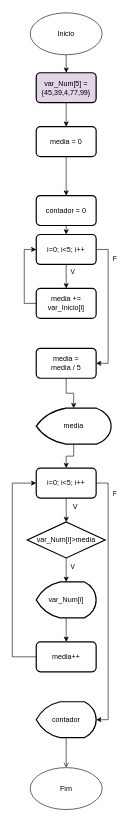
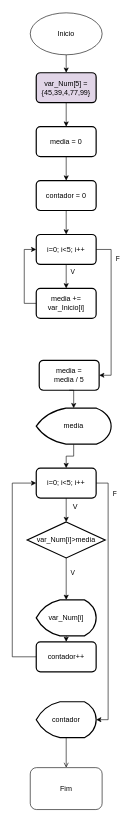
  <mxCell id="0" />
  <mxCell id="1" parent="0" />
  <mxCell id="2" style="edgeStyle=orthogonalEdgeStyle;rounded=0;orthogonalLoop=1;jettySize=auto;html=1;exitX=0.5;exitY=1;exitDx=0;exitDy=0;entryX=0.5;entryY=0;entryDx=0;entryDy=0;" parent="1" source="3" target="6" edge="1"><mxGeometry relative="1" as="geometry" /></mxCell>
  <mxCell id="3" value="Inicio" style="ellipse;whiteSpace=wrap;html=1;" parent="1" vertex="1"><mxGeometry x="50" y="20" width="120" height="70" as="geometry" /></mxCell>
- <mxCell id="4" value="Fim" style="ellipse;whiteSpace=wrap;html=1;" parent="1" vertex="1"><mxGeometry x="50" y="1280" width="120" height="70" as="geometry" /></mxCell>
+ <mxCell id="4" value="Fim" style="whiteSpace=wrap;html=1;rounded=1;" parent="1" vertex="1"><mxGeometry x="50" y="1280" width="120" height="70" as="geometry" /></mxCell>
  <mxCell id="5" style="edgeStyle=orthogonalEdgeStyle;rounded=0;orthogonalLoop=1;jettySize=auto;html=1;exitX=0.5;exitY=1;exitDx=0;exitDy=0;entryX=0.5;entryY=0;entryDx=0;entryDy=0;" parent="1" source="6" target="8" edge="1"><mxGeometry relative="1" as="geometry" /></mxCell>
  <mxCell id="6" value="var_Num[5] = {45,39,4,77,99}" style="rounded=1;whiteSpace=wrap;html=1;absoluteArcSize=1;arcSize=14;strokeWidth=2;fillColor=#e1d5e7;" parent="1" vertex="1"><mxGeometry x="60" y="120" width="100" height="50" as="geometry" /></mxCell>
  <mxCell id="7" style="edgeStyle=orthogonalEdgeStyle;rounded=0;orthogonalLoop=1;jettySize=auto;html=1;exitX=0.5;exitY=1;exitDx=0;exitDy=0;entryX=0.5;entryY=0;entryDx=0;entryDy=0;" parent="1" source="8" target="10" edge="1"><mxGeometry relative="1" as="geometry" /></mxCell>
  <mxCell id="8" value="media = 0" style="rounded=1;whiteSpace=wrap;html=1;absoluteArcSize=1;arcSize=14;strokeWidth=2;" parent="1" vertex="1"><mxGeometry x="60" y="210" width="100" height="50" as="geometry" /></mxCell>
  <mxCell id="9" style="edgeStyle=orthogonalEdgeStyle;rounded=0;orthogonalLoop=1;jettySize=auto;html=1;exitX=0.5;exitY=1;exitDx=0;exitDy=0;entryX=0.5;entryY=0;entryDx=0;entryDy=0;" parent="1" source="10" target="14" edge="1"><mxGeometry relative="1" as="geometry" /></mxCell>
- <mxCell id="10" value="contador = 0" style="rounded=1;whiteSpace=wrap;html=1;absoluteArcSize=1;arcSize=14;strokeWidth=2;" parent="1" vertex="1"><mxGeometry x="60" y="325" width="100" height="50" as="geometry" /></mxCell>
+ <mxCell id="10" value="contador = 0" style="rounded=1;whiteSpace=wrap;html=1;absoluteArcSize=1;arcSize=14;strokeWidth=2;" parent="1" vertex="1"><mxGeometry x="60" y="300" width="100" height="50" as="geometry" /></mxCell>
  <mxCell id="11" style="edgeStyle=orthogonalEdgeStyle;rounded=0;orthogonalLoop=1;jettySize=auto;html=1;exitX=0.5;exitY=1;exitDx=0;exitDy=0;entryX=0.5;entryY=0;entryDx=0;entryDy=0;" parent="1" source="14" target="16" edge="1"><mxGeometry relative="1" as="geometry" /></mxCell>
  <mxCell id="12" value="&lt;span style=&quot;color: rgba(0, 0, 0, 0); font-family: monospace; font-size: 0px; text-align: start; background-color: rgb(251, 251, 251);&quot;&gt;%3CmxGraphModel%3E%3Croot%3E%3CmxCell%20id%3D%220%22%2F%3E%3CmxCell%20id%3D%221%22%20parent%3D%220%22%2F%3E%3CmxCell%20id%3D%222%22%20value%3D%22i%3D0%3B%20i%26amp%3Blt%3B5%3B%20i%2B%2B%22%20style%3D%22rounded%3D1%3BwhiteSpace%3Dwrap%3Bhtml%3D1%3BabsoluteArcSize%3D1%3BarcSize%3D14%3BstrokeWidth%3D2%3B%22%20vertex%3D%221%22%20parent%3D%221%22%3E%3CmxGeometry%20x%3D%22190%22%20y%3D%22400%22%20width%3D%22100%22%20height%3D%2250%22%20as%3D%22geometry%22%2F%3E%3C%2FmxCell%3E%3C%2Froot%3E%3C%2FmxGraphModel%3EV&lt;/span&gt;" style="edgeLabel;html=1;align=center;verticalAlign=middle;resizable=0;points=[];" parent="11" vertex="1" connectable="0"><mxGeometry x="-0.241" y="1" relative="1" as="geometry"><mxPoint as="offset" /></mxGeometry></mxCell>
  <mxCell id="13" value="V" style="edgeLabel;html=1;align=center;verticalAlign=middle;resizable=0;points=[];" parent="11" vertex="1" connectable="0"><mxGeometry x="-0.441" y="1" relative="1" as="geometry"><mxPoint x="9" as="offset" /></mxGeometry></mxCell>
  <mxCell id="14" value="i=0; i&amp;lt;5; i++" style="rounded=1;whiteSpace=wrap;html=1;absoluteArcSize=1;arcSize=14;strokeWidth=2;" parent="1" vertex="1"><mxGeometry x="60" y="390" width="100" height="50" as="geometry" /></mxCell>
  <mxCell id="15" style="edgeStyle=orthogonalEdgeStyle;rounded=0;orthogonalLoop=1;jettySize=auto;html=1;exitX=0;exitY=0.5;exitDx=0;exitDy=0;entryX=0;entryY=0.5;entryDx=0;entryDy=0;" parent="1" source="16" target="14" edge="1"><mxGeometry relative="1" as="geometry" /></mxCell>
  <mxCell id="16" value="media += var_Inicio[i]" style="rounded=1;whiteSpace=wrap;html=1;absoluteArcSize=1;arcSize=14;strokeWidth=2;" parent="1" vertex="1"><mxGeometry x="60" y="480" width="100" height="50" as="geometry" /></mxCell>
  <mxCell id="17" style="edgeStyle=orthogonalEdgeStyle;rounded=0;orthogonalLoop=1;jettySize=auto;html=1;exitX=0.5;exitY=1;exitDx=0;exitDy=0;exitPerimeter=0;entryX=0.5;entryY=0;entryDx=0;entryDy=0;" parent="1" source="18" target="21" edge="1"><mxGeometry relative="1" as="geometry" /></mxCell>
  <mxCell id="18" value="media" style="strokeWidth=2;html=1;shape=mxgraph.flowchart.display;whiteSpace=wrap;" parent="1" vertex="1"><mxGeometry x="60" y="680" width="125" height="60" as="geometry" /></mxCell>
  <mxCell id="19" style="edgeStyle=orthogonalEdgeStyle;rounded=0;orthogonalLoop=1;jettySize=auto;html=1;exitX=1;exitY=0.5;exitDx=0;exitDy=0;entryX=1;entryY=0.5;entryDx=0;entryDy=0;" parent="1" source="14" target="35" edge="1"><mxGeometry relative="1" as="geometry" /></mxCell>
  <mxCell id="20" value="F" style="edgeLabel;html=1;align=center;verticalAlign=middle;resizable=0;points=[];" parent="19" vertex="1" connectable="0"><mxGeometry x="-0.609" y="2" relative="1" as="geometry"><mxPoint x="8" y="-11" as="offset" /></mxGeometry></mxCell>
  <mxCell id="21" value="i=0; i&amp;lt;5; i++" style="rounded=1;whiteSpace=wrap;html=1;absoluteArcSize=1;arcSize=14;strokeWidth=2;" parent="1" vertex="1"><mxGeometry x="60" y="780" width="100" height="50" as="geometry" /></mxCell>
  <mxCell id="22" value="var_Num[i]&amp;gt;media" style="strokeWidth=2;html=1;shape=mxgraph.flowchart.decision;whiteSpace=wrap;" parent="1" vertex="1"><mxGeometry x="45" y="870" width="130" height="60" as="geometry" /></mxCell>
  <mxCell id="23" style="edgeStyle=orthogonalEdgeStyle;rounded=0;orthogonalLoop=1;jettySize=auto;html=1;exitX=0.5;exitY=1;exitDx=0;exitDy=0;entryX=0.5;entryY=0;entryDx=0;entryDy=0;entryPerimeter=0;" parent="1" source="21" target="22" edge="1"><mxGeometry relative="1" as="geometry" /></mxCell>
  <mxCell id="24" style="edgeStyle=orthogonalEdgeStyle;rounded=0;orthogonalLoop=1;jettySize=auto;html=1;exitX=0.5;exitY=1;exitDx=0;exitDy=0;exitPerimeter=0;entryX=0.5;entryY=0;entryDx=0;entryDy=0;" parent="1" source="25" target="29" edge="1"><mxGeometry relative="1" as="geometry" /></mxCell>
- <mxCell id="25" value="var_Num[i]" style="strokeWidth=2;html=1;shape=mxgraph.flowchart.display;whiteSpace=wrap;" parent="1" vertex="1"><mxGeometry x="60" y="970" width="100" height="60" as="geometry" /></mxCell>
+ <mxCell id="25" value="var_Num[i]" style="strokeWidth=2;html=1;shape=mxgraph.flowchart.display;whiteSpace=wrap;" parent="1" vertex="1"><mxGeometry x="60" y="1000" width="100" height="60" as="geometry" /></mxCell>
  <mxCell id="26" style="edgeStyle=orthogonalEdgeStyle;rounded=0;orthogonalLoop=1;jettySize=auto;html=1;exitX=0.5;exitY=1;exitDx=0;exitDy=0;exitPerimeter=0;entryX=0.5;entryY=0;entryDx=0;entryDy=0;entryPerimeter=0;" parent="1" source="22" target="25" edge="1"><mxGeometry relative="1" as="geometry" /></mxCell>
  <mxCell id="27" value="V" style="edgeLabel;html=1;align=center;verticalAlign=middle;resizable=0;points=[];" parent="26" vertex="1" connectable="0"><mxGeometry x="-0.323" y="2" relative="1" as="geometry"><mxPoint x="8" as="offset" /></mxGeometry></mxCell>
  <mxCell id="28" style="edgeStyle=orthogonalEdgeStyle;rounded=0;orthogonalLoop=1;jettySize=auto;html=1;exitX=0;exitY=0.5;exitDx=0;exitDy=0;entryX=0;entryY=0.5;entryDx=0;entryDy=0;" parent="1" source="29" target="21" edge="1"><mxGeometry relative="1" as="geometry"><Array as="points"><mxPoint x="20" y="1095" /><mxPoint x="20" y="805" /></Array></mxGeometry></mxCell>
- <mxCell id="29" value="media++" style="rounded=1;whiteSpace=wrap;html=1;absoluteArcSize=1;arcSize=14;strokeWidth=2;" parent="1" vertex="1"><mxGeometry x="60" y="1070" width="100" height="50" as="geometry" /></mxCell>
+ <mxCell id="29" value="contador++" style="rounded=1;whiteSpace=wrap;html=1;absoluteArcSize=1;arcSize=14;strokeWidth=2;" parent="1" vertex="1"><mxGeometry x="60" y="1070" width="100" height="50" as="geometry" /></mxCell>
  <mxCell id="30" value="V" style="text;html=1;align=center;verticalAlign=middle;resizable=0;points=[];autosize=1;strokeColor=none;fillColor=none;" parent="1" vertex="1"><mxGeometry x="110" y="830" width="30" height="30" as="geometry" /></mxCell>
  <mxCell id="31" style="edgeStyle=orthogonalEdgeStyle;rounded=0;orthogonalLoop=1;jettySize=auto;html=1;exitX=0.5;exitY=1;exitDx=0;exitDy=0;exitPerimeter=0;entryX=0.5;entryY=0;entryDx=0;entryDy=0;endArrow=open;" parent="1" source="32" target="4" edge="1"><mxGeometry relative="1" as="geometry" /></mxCell>
  <mxCell id="32" value="contador" style="strokeWidth=2;html=1;shape=mxgraph.flowchart.display;whiteSpace=wrap;" parent="1" vertex="1"><mxGeometry x="60" y="1170" width="100" height="60" as="geometry" /></mxCell>
  <mxCell id="33" style="edgeStyle=orthogonalEdgeStyle;rounded=0;orthogonalLoop=1;jettySize=auto;html=1;exitX=1;exitY=0.5;exitDx=0;exitDy=0;entryX=1;entryY=0.5;entryDx=0;entryDy=0;entryPerimeter=0;" parent="1" source="21" target="32" edge="1"><mxGeometry relative="1" as="geometry" /></mxCell>
  <mxCell id="34" value="F" style="edgeLabel;html=1;align=center;verticalAlign=middle;resizable=0;points=[];" parent="33" vertex="1" connectable="0"><mxGeometry x="-0.831" y="1" relative="1" as="geometry"><mxPoint x="9" as="offset" /></mxGeometry></mxCell>
- <mxCell id="35" value="media =&lt;div&gt;media / 5&lt;/div&gt;" style="rounded=1;whiteSpace=wrap;html=1;absoluteArcSize=1;arcSize=14;strokeWidth=2;" vertex="1" parent="1"><mxGeometry x="60" y="580" width="100" height="50" as="geometry" /></mxCell>
+ <mxCell id="35" value="media =&lt;div&gt;media / 5&lt;/div&gt;" style="rounded=1;whiteSpace=wrap;html=1;absoluteArcSize=1;arcSize=14;strokeWidth=2;" vertex="1" parent="1"><mxGeometry x="65" y="600" width="100" height="50" as="geometry" /></mxCell>
  <mxCell id="36" style="edgeStyle=orthogonalEdgeStyle;rounded=0;orthogonalLoop=1;jettySize=auto;html=1;exitX=0.5;exitY=1;exitDx=0;exitDy=0;entryX=0.5;entryY=0;entryDx=0;entryDy=0;entryPerimeter=0;" edge="1" parent="1" source="35" target="18"><mxGeometry relative="1" as="geometry" /></mxCell>
